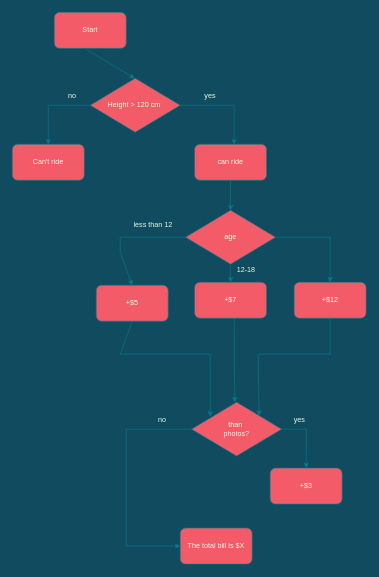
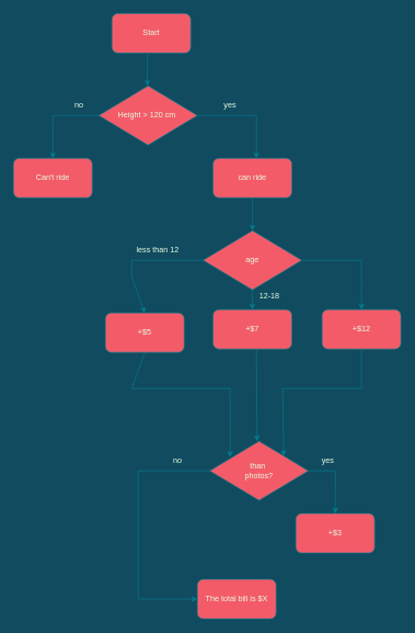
  <mxCell id="0" />
  <mxCell id="1" parent="0" />
- <mxCell id="2" value="Start" style="rounded=1;whiteSpace=wrap;html=1;sketch=0;fillColor=#F45B69;strokeColor=#028090;fontColor=#E4FDE1;" vertex="1" parent="1"><mxGeometry x="90" y="20" width="120" height="60" as="geometry" /></mxCell>
+ <mxCell id="2" value="Start" style="rounded=1;whiteSpace=wrap;html=1;sketch=0;fillColor=#F45B69;strokeColor=#028090;fontColor=#E4FDE1;" vertex="1" parent="1"><mxGeometry x="170" y="20" width="120" height="60" as="geometry" /></mxCell>
  <mxCell id="3" value="" style="endArrow=classic;html=1;exitX=0.45;exitY=1.033;exitDx=0;exitDy=0;exitPerimeter=0;labelBackgroundColor=#114B5F;strokeColor=#028090;fontColor=#E4FDE1;" edge="1" parent="1" source="2"><mxGeometry width="50" height="50" relative="1" as="geometry"><mxPoint x="205" y="160" as="sourcePoint" /><mxPoint x="224" y="130" as="targetPoint" /></mxGeometry></mxCell>
  <mxCell id="4" value="Height &amp;gt; 120 cm&amp;nbsp;" style="rhombus;whiteSpace=wrap;html=1;rounded=0;sketch=0;fillColor=#F45B69;strokeColor=#028090;fontColor=#E4FDE1;" vertex="1" parent="1"><mxGeometry x="150" y="130" width="150" height="90" as="geometry" /></mxCell>
  <mxCell id="5" value="" style="endArrow=classic;html=1;exitX=0;exitY=0.5;exitDx=0;exitDy=0;rounded=0;labelBackgroundColor=#114B5F;strokeColor=#028090;fontColor=#E4FDE1;" edge="1" parent="1" source="4"><mxGeometry width="50" height="50" relative="1" as="geometry"><mxPoint x="60" y="170" as="sourcePoint" /><mxPoint x="80" y="240" as="targetPoint" /><Array as="points"><mxPoint x="80" y="175" /><mxPoint x="80" y="190" /></Array></mxGeometry></mxCell>
  <mxCell id="6" value="" style="endArrow=classic;html=1;exitX=1;exitY=0.5;exitDx=0;exitDy=0;rounded=0;labelBackgroundColor=#114B5F;strokeColor=#028090;fontColor=#E4FDE1;" edge="1" parent="1" source="4"><mxGeometry width="50" height="50" relative="1" as="geometry"><mxPoint x="450" y="190" as="sourcePoint" /><mxPoint x="390" y="240" as="targetPoint" /><Array as="points"><mxPoint x="390" y="175" /><mxPoint x="390" y="200" /></Array></mxGeometry></mxCell>
  <mxCell id="7" value="can ride" style="rounded=1;whiteSpace=wrap;html=1;sketch=0;fillColor=#F45B69;strokeColor=#028090;fontColor=#E4FDE1;" vertex="1" parent="1"><mxGeometry x="324" y="240" width="120" height="60" as="geometry" /></mxCell>
  <mxCell id="8" value="Can't ride" style="rounded=1;whiteSpace=wrap;html=1;sketch=0;fillColor=#F45B69;strokeColor=#028090;fontColor=#E4FDE1;" vertex="1" parent="1"><mxGeometry x="20" y="240" width="120" height="60" as="geometry" /></mxCell>
  <mxCell id="9" value="no" style="text;html=1;strokeColor=none;fillColor=none;align=center;verticalAlign=middle;whiteSpace=wrap;rounded=0;sketch=0;fontColor=#E4FDE1;" vertex="1" parent="1"><mxGeometry x="100" y="150" width="40" height="20" as="geometry" /></mxCell>
  <mxCell id="10" value="yes" style="text;html=1;strokeColor=none;fillColor=none;align=center;verticalAlign=middle;whiteSpace=wrap;rounded=0;sketch=0;fontColor=#E4FDE1;" vertex="1" parent="1"><mxGeometry x="330" y="150" width="40" height="20" as="geometry" /></mxCell>
  <mxCell id="11" value="" style="endArrow=classic;html=1;exitX=0.5;exitY=1;exitDx=0;exitDy=0;labelBackgroundColor=#114B5F;strokeColor=#028090;fontColor=#E4FDE1;" edge="1" parent="1" source="7"><mxGeometry width="50" height="50" relative="1" as="geometry"><mxPoint x="420" y="430" as="sourcePoint" /><mxPoint x="384" y="350" as="targetPoint" /></mxGeometry></mxCell>
  <mxCell id="12" value="age" style="rhombus;whiteSpace=wrap;html=1;rounded=0;sketch=0;fillColor=#F45B69;strokeColor=#028090;fontColor=#E4FDE1;" vertex="1" parent="1"><mxGeometry x="309" y="350" width="150" height="90" as="geometry" /></mxCell>
  <mxCell id="13" value="" style="endArrow=classic;html=1;exitX=0;exitY=0.5;exitDx=0;exitDy=0;rounded=0;entryX=0.5;entryY=0;entryDx=0;entryDy=0;labelBackgroundColor=#114B5F;strokeColor=#028090;fontColor=#E4FDE1;" edge="1" parent="1" source="12" target="17"><mxGeometry width="50" height="50" relative="1" as="geometry"><mxPoint x="309" y="390" as="sourcePoint" /><mxPoint x="200" y="440" as="targetPoint" /><Array as="points"><mxPoint x="200" y="395" /><mxPoint x="200" y="420" /></Array></mxGeometry></mxCell>
  <mxCell id="14" value="" style="endArrow=classic;html=1;rounded=0;entryX=0.5;entryY=0;entryDx=0;entryDy=0;labelBackgroundColor=#114B5F;strokeColor=#028090;fontColor=#E4FDE1;" edge="1" parent="1" target="15"><mxGeometry width="50" height="50" relative="1" as="geometry"><mxPoint x="460" y="395" as="sourcePoint" /><mxPoint x="550" y="455" as="targetPoint" /><Array as="points"><mxPoint x="550" y="395" /><mxPoint x="550" y="430" /></Array></mxGeometry></mxCell>
  <mxCell id="15" value="+$12" style="rounded=1;whiteSpace=wrap;html=1;sketch=0;fillColor=#F45B69;strokeColor=#028090;fontColor=#E4FDE1;" vertex="1" parent="1"><mxGeometry x="490" y="470" width="120" height="60" as="geometry" /></mxCell>
- <mxCell id="16" value="less than 12" style="text;html=1;strokeColor=none;fillColor=none;align=center;verticalAlign=middle;whiteSpace=wrap;rounded=0;sketch=0;fontColor=#E4FDE1;" vertex="1" parent="1"><mxGeometry x="215" y="365" width="80" height="20" as="geometry" /></mxCell>
+ <mxCell id="16" value="less than 12" style="text;html=1;strokeColor=none;fillColor=none;align=center;verticalAlign=middle;whiteSpace=wrap;rounded=0;sketch=0;fontColor=#E4FDE1;" vertex="1" parent="1"><mxGeometry x="200" y="370" width="80" height="20" as="geometry" /></mxCell>
  <mxCell id="17" value="+$5" style="rounded=1;whiteSpace=wrap;html=1;sketch=0;fillColor=#F45B69;strokeColor=#028090;fontColor=#E4FDE1;" vertex="1" parent="1"><mxGeometry x="160" y="475" width="120" height="60" as="geometry" /></mxCell>
  <mxCell id="18" value="" style="endArrow=classic;html=1;exitX=0.45;exitY=1.033;exitDx=0;exitDy=0;exitPerimeter=0;labelBackgroundColor=#114B5F;strokeColor=#028090;fontColor=#E4FDE1;" edge="1" parent="1"><mxGeometry width="50" height="50" relative="1" as="geometry"><mxPoint x="383.5" y="440" as="sourcePoint" /><mxPoint x="384" y="470" as="targetPoint" /></mxGeometry></mxCell>
  <mxCell id="19" value="+$7" style="rounded=1;whiteSpace=wrap;html=1;sketch=0;fillColor=#F45B69;strokeColor=#028090;fontColor=#E4FDE1;" vertex="1" parent="1"><mxGeometry x="324" y="470" width="120" height="60" as="geometry" /></mxCell>
  <mxCell id="20" value="" style="endArrow=classic;html=1;exitX=0.5;exitY=1;exitDx=0;exitDy=0;rounded=0;entryX=0.207;entryY=0.267;entryDx=0;entryDy=0;entryPerimeter=0;labelBackgroundColor=#114B5F;strokeColor=#028090;fontColor=#E4FDE1;" edge="1" parent="1" source="17" target="25"><mxGeometry width="50" height="50" relative="1" as="geometry"><mxPoint x="180" y="625" as="sourcePoint" /><mxPoint x="350" y="670" as="targetPoint" /><Array as="points"><mxPoint x="200" y="590" /><mxPoint x="350" y="590" /></Array></mxGeometry></mxCell>
  <mxCell id="21" value="" style="endArrow=classic;html=1;exitX=0.5;exitY=1;exitDx=0;exitDy=0;rounded=0;entryX=1;entryY=0;entryDx=0;entryDy=0;labelBackgroundColor=#114B5F;strokeColor=#028090;fontColor=#E4FDE1;" edge="1" parent="1" target="25"><mxGeometry width="50" height="50" relative="1" as="geometry"><mxPoint x="550" y="530" as="sourcePoint" /><mxPoint x="430" y="670" as="targetPoint" /><Array as="points"><mxPoint x="550" y="590" /><mxPoint x="430" y="590" /></Array></mxGeometry></mxCell>
  <mxCell id="22" value="" style="endArrow=classic;html=1;exitX=0.45;exitY=1.033;exitDx=0;exitDy=0;exitPerimeter=0;labelBackgroundColor=#114B5F;strokeColor=#028090;fontColor=#E4FDE1;" edge="1" parent="1"><mxGeometry width="50" height="50" relative="1" as="geometry"><mxPoint x="390" y="530" as="sourcePoint" /><mxPoint x="391" y="670" as="targetPoint" /></mxGeometry></mxCell>
  <mxCell id="23" style="edgeStyle=orthogonalEdgeStyle;rounded=0;sketch=0;orthogonalLoop=1;jettySize=auto;html=1;labelBackgroundColor=#114B5F;strokeColor=#028090;fontColor=#E4FDE1;" edge="1" parent="1" source="25"><mxGeometry relative="1" as="geometry"><mxPoint x="300" y="910" as="targetPoint" /><Array as="points"><mxPoint x="210" y="715" /><mxPoint x="210" y="910" /></Array></mxGeometry></mxCell>
  <mxCell id="24" style="edgeStyle=orthogonalEdgeStyle;rounded=0;sketch=0;orthogonalLoop=1;jettySize=auto;html=1;exitX=1;exitY=0.5;exitDx=0;exitDy=0;labelBackgroundColor=#114B5F;strokeColor=#028090;fontColor=#E4FDE1;" edge="1" parent="1" source="25"><mxGeometry relative="1" as="geometry"><mxPoint x="510" y="780" as="targetPoint" /></mxGeometry></mxCell>
  <mxCell id="25" value="than&amp;nbsp;&lt;br&gt;photos?" style="rhombus;whiteSpace=wrap;html=1;rounded=0;sketch=0;fillColor=#F45B69;strokeColor=#028090;fontColor=#E4FDE1;" vertex="1" parent="1"><mxGeometry x="319" y="670" width="150" height="90" as="geometry" /></mxCell>
  <mxCell id="26" value="The total bill is $X" style="rounded=1;whiteSpace=wrap;html=1;sketch=0;fillColor=#F45B69;strokeColor=#028090;fontColor=#E4FDE1;" vertex="1" parent="1"><mxGeometry x="300" y="880" width="120" height="60" as="geometry" /></mxCell>
  <mxCell id="27" value="+$3" style="rounded=1;whiteSpace=wrap;html=1;sketch=0;fillColor=#F45B69;strokeColor=#028090;fontColor=#E4FDE1;" vertex="1" parent="1"><mxGeometry x="450" y="780" width="120" height="60" as="geometry" /></mxCell>
  <mxCell id="28" value="yes" style="text;html=1;strokeColor=none;fillColor=none;align=center;verticalAlign=middle;whiteSpace=wrap;rounded=0;sketch=0;fontColor=#E4FDE1;" vertex="1" parent="1"><mxGeometry x="469" y="690" width="60" height="20" as="geometry" /></mxCell>
  <mxCell id="29" value="no" style="text;html=1;strokeColor=none;fillColor=none;align=center;verticalAlign=middle;whiteSpace=wrap;rounded=0;sketch=0;fontColor=#E4FDE1;" vertex="1" parent="1"><mxGeometry x="240" y="690" width="60" height="20" as="geometry" /></mxCell>
  <mxCell id="30" value="12-18" style="text;html=1;strokeColor=none;fillColor=none;align=center;verticalAlign=middle;whiteSpace=wrap;rounded=0;sketch=0;fontColor=#E4FDE1;" vertex="1" parent="1"><mxGeometry x="370" y="440" width="80" height="20" as="geometry" /></mxCell>
  <mxCell id="31" style="edgeStyle=orthogonalEdgeStyle;rounded=0;sketch=0;orthogonalLoop=1;jettySize=auto;html=1;exitX=0.5;exitY=1;exitDx=0;exitDy=0;labelBackgroundColor=#114B5F;strokeColor=#028090;fontColor=#E4FDE1;" edge="1" parent="1" source="30" target="30"><mxGeometry relative="1" as="geometry" /></mxCell>
